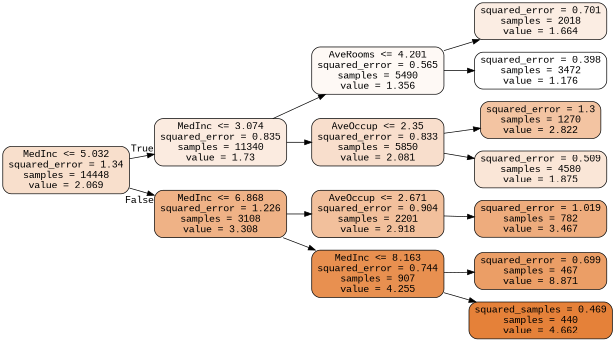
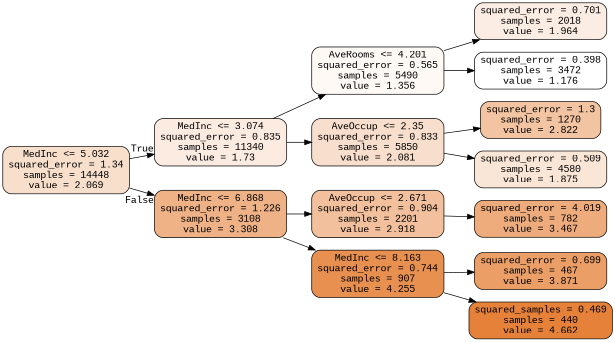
  digraph {
    fontname="Liberation Mono"
    rankdir=LR
    node [color=black fontname="Liberation Mono" shape=box style="filled, rounded"]
    edge [fontname="Liberation Mono"]
    n1 [fillcolor="#f8dfcc" label="MedInc <= 5.032\nsquared_error = 1.34\nsamples = 14448\nvalue = 2.069"]
    n2 [fillcolor="#fbebe0" label="MedInc <= 3.074\nsquared_error = 0.835\nsamples = 11340\nvalue = 1.73"]
    n3 [fillcolor="#efb286" label="MedInc <= 6.868\nsquared_error = 1.226\nsamples = 3108\nvalue = 3.308"]
    n4 [fillcolor="#fef9f5" label="AveRooms <= 4.201\nsquared_error = 0.565\nsamples = 5490\nvalue = 1.356"]
    n5 [fillcolor="#f8decc" label="AveOccup <= 2.35\nsquared_error = 0.833\nsamples = 5850\nvalue = 2.081"]
    n6 [fillcolor="#f2c09c" label="AveOccup <= 2.671\nsquared_error = 0.904\nsamples = 2201\nvalue = 2.918"]
    n7 [fillcolor="#e89050" label="MedInc <= 8.163\nsquared_error = 0.744\nsamples = 907\nvalue = 4.255"]
-   n8 [fillcolor="#fbede3" label="squared_error = 0.701\nsamples = 2018\nvalue = 1.664"]
+   n8 [fillcolor="#fbede3" label="squared_error = 0.701\nsamples = 2018\nvalue = 1.964"]
    n9 [fillcolor="#ffffff" label="squared_error = 0.398\nsamples = 3472\nvalue = 1.176"]
    n10 [fillcolor="#f3c4a2" label="squared_error = 1.3\nsamples = 1270\nvalue = 2.822"]
    n11 [fillcolor="#fae6d7" label="squared_error = 0.509\nsamples = 4580\nvalue = 1.875"]
-   n12 [fillcolor="#eeac7d" label="squared_error = 1.019\nsamples = 782\nvalue = 3.467"]
-   n13 [fillcolor="#eb9e66" label="squared_error = 0.699\nsamples = 467\nvalue = 8.871"]
+   n12 [fillcolor="#eeac7d" label="squared_error = 4.019\nsamples = 782\nvalue = 3.467"]
+   n13 [fillcolor="#eb9e66" label="squared_error = 0.699\nsamples = 467\nvalue = 3.871"]
    n14 [fillcolor="#e58139" label="squared_samples = 0.469\nsamples = 440\nvalue = 4.662"]
    n1 -> n2 [headlabel=True labelangle=45 labeldistance=2.5]
    n1 -> n3 [headlabel=False labelangle=-45 labeldistance=2.5]
    n2 -> n4
    n2 -> n5
    n3 -> n6
    n3 -> n7
    n4 -> n8
    n4 -> n9
    n5 -> n10
    n5 -> n11
    n6 -> n12
    n7 -> n13
    n7 -> n14
  }
